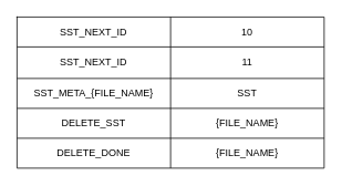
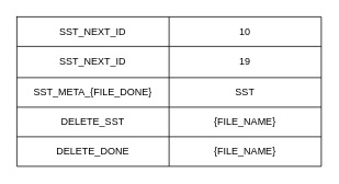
  <mxCell id="0" />
  <mxCell id="1" parent="0" />
  <mxCell id="2" value="" style="shape=table;html=1;whiteSpace=wrap;startSize=0;container=1;collapsible=0;childLayout=tableLayout;" vertex="1" parent="1"><mxGeometry x="20" y="20" width="370" height="182" as="geometry" /></mxCell>
  <mxCell id="3" value="" style="shape=tableRow;horizontal=0;startSize=0;swimlaneHead=0;swimlaneBody=0;top=0;left=0;bottom=0;right=0;collapsible=0;dropTarget=0;fillColor=none;points=[[0,0.5],[1,0.5]];portConstraint=eastwest;" vertex="1" parent="2"><mxGeometry width="370" height="36" as="geometry" /></mxCell>
  <mxCell id="4" value="SST_NEXT_ID" style="shape=partialRectangle;html=1;whiteSpace=wrap;connectable=0;fillColor=none;top=0;left=0;bottom=0;right=0;overflow=hidden;" vertex="1" parent="3"><mxGeometry width="185" height="36" as="geometry"><mxRectangle width="185" height="36" as="alternateBounds" /></mxGeometry></mxCell>
  <mxCell id="5" value="10" style="shape=partialRectangle;html=1;whiteSpace=wrap;connectable=0;fillColor=none;top=0;left=0;bottom=0;right=0;overflow=hidden;" vertex="1" parent="3"><mxGeometry x="185" width="185" height="36" as="geometry"><mxRectangle width="185" height="36" as="alternateBounds" /></mxGeometry></mxCell>
  <mxCell id="6" value="" style="shape=tableRow;horizontal=0;startSize=0;swimlaneHead=0;swimlaneBody=0;top=0;left=0;bottom=0;right=0;collapsible=0;dropTarget=0;fillColor=none;points=[[0,0.5],[1,0.5]];portConstraint=eastwest;" vertex="1" parent="2"><mxGeometry y="36" width="370" height="38" as="geometry" /></mxCell>
  <mxCell id="7" value="SST_NEXT_ID" style="shape=partialRectangle;html=1;whiteSpace=wrap;connectable=0;fillColor=none;top=0;left=0;bottom=0;right=0;overflow=hidden;" vertex="1" parent="6"><mxGeometry width="185" height="38" as="geometry"><mxRectangle width="185" height="38" as="alternateBounds" /></mxGeometry></mxCell>
- <mxCell id="8" value="11" style="shape=partialRectangle;html=1;whiteSpace=wrap;connectable=0;fillColor=none;top=0;left=0;bottom=0;right=0;overflow=hidden;" vertex="1" parent="6"><mxGeometry x="185" width="185" height="38" as="geometry"><mxRectangle width="185" height="38" as="alternateBounds" /></mxGeometry></mxCell>
+ <mxCell id="8" value="19" style="shape=partialRectangle;html=1;whiteSpace=wrap;connectable=0;fillColor=none;top=0;left=0;bottom=0;right=0;overflow=hidden;" vertex="1" parent="6"><mxGeometry x="185" width="185" height="38" as="geometry"><mxRectangle width="185" height="38" as="alternateBounds" /></mxGeometry></mxCell>
  <mxCell id="9" value="" style="shape=tableRow;horizontal=0;startSize=0;swimlaneHead=0;swimlaneBody=0;top=0;left=0;bottom=0;right=0;collapsible=0;dropTarget=0;fillColor=none;points=[[0,0.5],[1,0.5]];portConstraint=eastwest;" vertex="1" parent="2"><mxGeometry y="74" width="370" height="36" as="geometry" /></mxCell>
- <mxCell id="10" value="SST_META_{FILE_NAME}" style="shape=partialRectangle;html=1;whiteSpace=wrap;connectable=0;fillColor=none;top=0;left=0;bottom=0;right=0;overflow=hidden;" vertex="1" parent="9"><mxGeometry width="185" height="36" as="geometry"><mxRectangle width="185" height="36" as="alternateBounds" /></mxGeometry></mxCell>
+ <mxCell id="10" value="SST_META_{FILE_DONE}" style="shape=partialRectangle;html=1;whiteSpace=wrap;connectable=0;fillColor=none;top=0;left=0;bottom=0;right=0;overflow=hidden;" vertex="1" parent="9"><mxGeometry width="185" height="36" as="geometry"><mxRectangle width="185" height="36" as="alternateBounds" /></mxGeometry></mxCell>
  <mxCell id="11" value="SST" style="shape=partialRectangle;html=1;whiteSpace=wrap;connectable=0;fillColor=none;top=0;left=0;bottom=0;right=0;overflow=hidden;pointerEvents=1;" vertex="1" parent="9"><mxGeometry x="185" width="185" height="36" as="geometry"><mxRectangle width="185" height="36" as="alternateBounds" /></mxGeometry></mxCell>
  <mxCell id="12" style="shape=tableRow;horizontal=0;startSize=0;swimlaneHead=0;swimlaneBody=0;top=0;left=0;bottom=0;right=0;collapsible=0;dropTarget=0;fillColor=none;points=[[0,0.5],[1,0.5]];portConstraint=eastwest;" vertex="1" parent="2"><mxGeometry y="110" width="370" height="36" as="geometry" /></mxCell>
  <mxCell id="13" value="DELETE_SST" style="shape=partialRectangle;html=1;whiteSpace=wrap;connectable=0;fillColor=none;top=0;left=0;bottom=0;right=0;overflow=hidden;" vertex="1" parent="12"><mxGeometry width="185" height="36" as="geometry"><mxRectangle width="185" height="36" as="alternateBounds" /></mxGeometry></mxCell>
  <mxCell id="14" value="{FILE_NAME}" style="shape=partialRectangle;html=1;whiteSpace=wrap;connectable=0;fillColor=none;top=0;left=0;bottom=0;right=0;overflow=hidden;pointerEvents=1;" vertex="1" parent="12"><mxGeometry x="185" width="185" height="36" as="geometry"><mxRectangle width="185" height="36" as="alternateBounds" /></mxGeometry></mxCell>
  <mxCell id="15" style="shape=tableRow;horizontal=0;startSize=0;swimlaneHead=0;swimlaneBody=0;top=0;left=0;bottom=0;right=0;collapsible=0;dropTarget=0;fillColor=none;points=[[0,0.5],[1,0.5]];portConstraint=eastwest;" vertex="1" parent="2"><mxGeometry y="146" width="370" height="36" as="geometry" /></mxCell>
  <mxCell id="16" value="DELETE_DONE" style="shape=partialRectangle;html=1;whiteSpace=wrap;connectable=0;fillColor=none;top=0;left=0;bottom=0;right=0;overflow=hidden;" vertex="1" parent="15"><mxGeometry width="185" height="36" as="geometry"><mxRectangle width="185" height="36" as="alternateBounds" /></mxGeometry></mxCell>
  <mxCell id="17" value="{FILE_NAME}" style="shape=partialRectangle;html=1;whiteSpace=wrap;connectable=0;fillColor=none;top=0;left=0;bottom=0;right=0;overflow=hidden;pointerEvents=1;" vertex="1" parent="15"><mxGeometry x="185" width="185" height="36" as="geometry"><mxRectangle width="185" height="36" as="alternateBounds" /></mxGeometry></mxCell>
